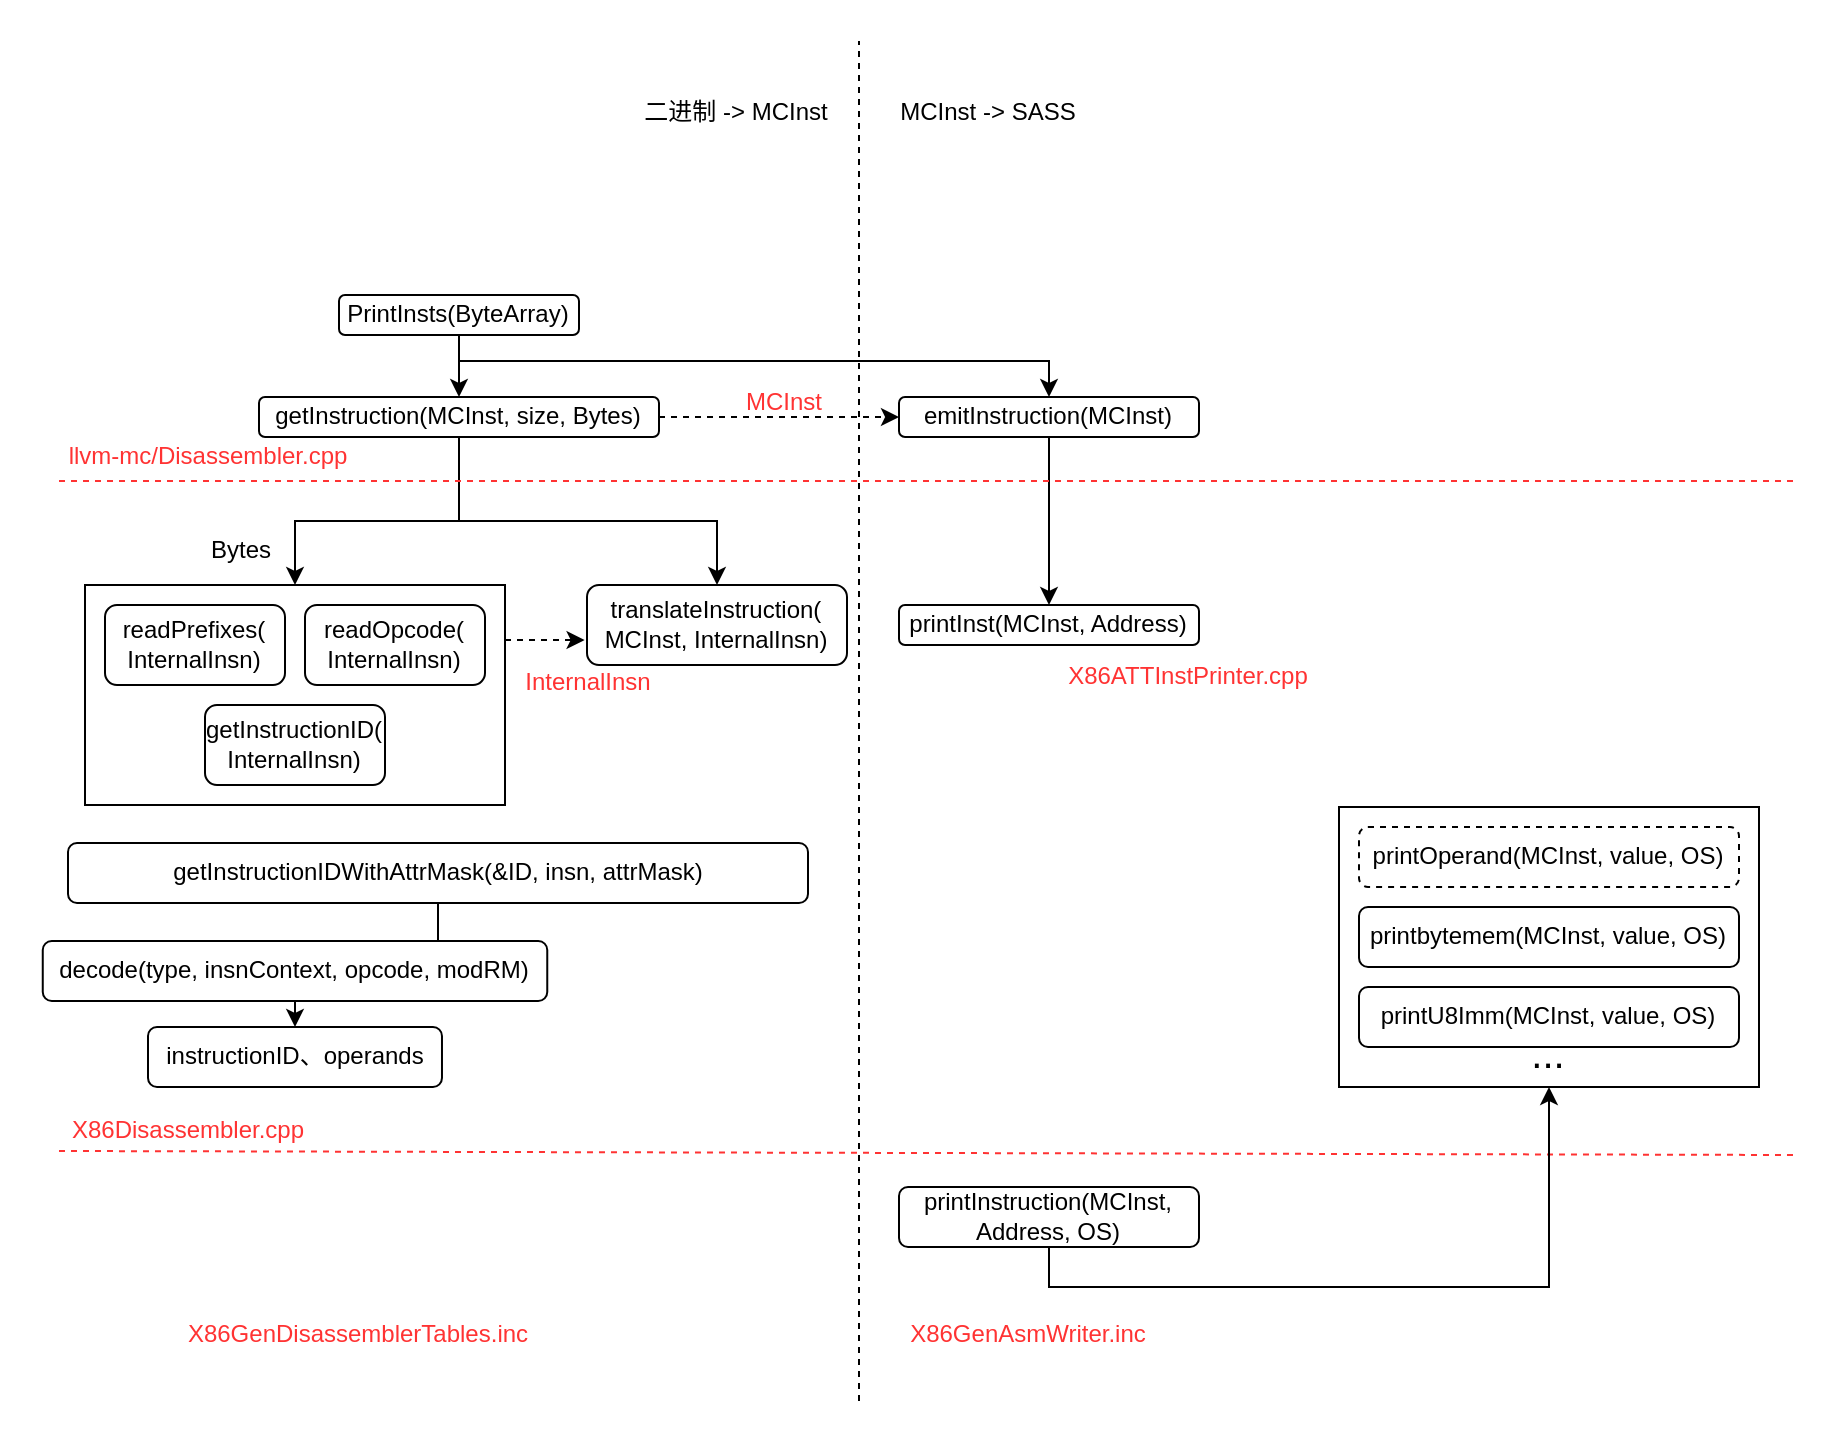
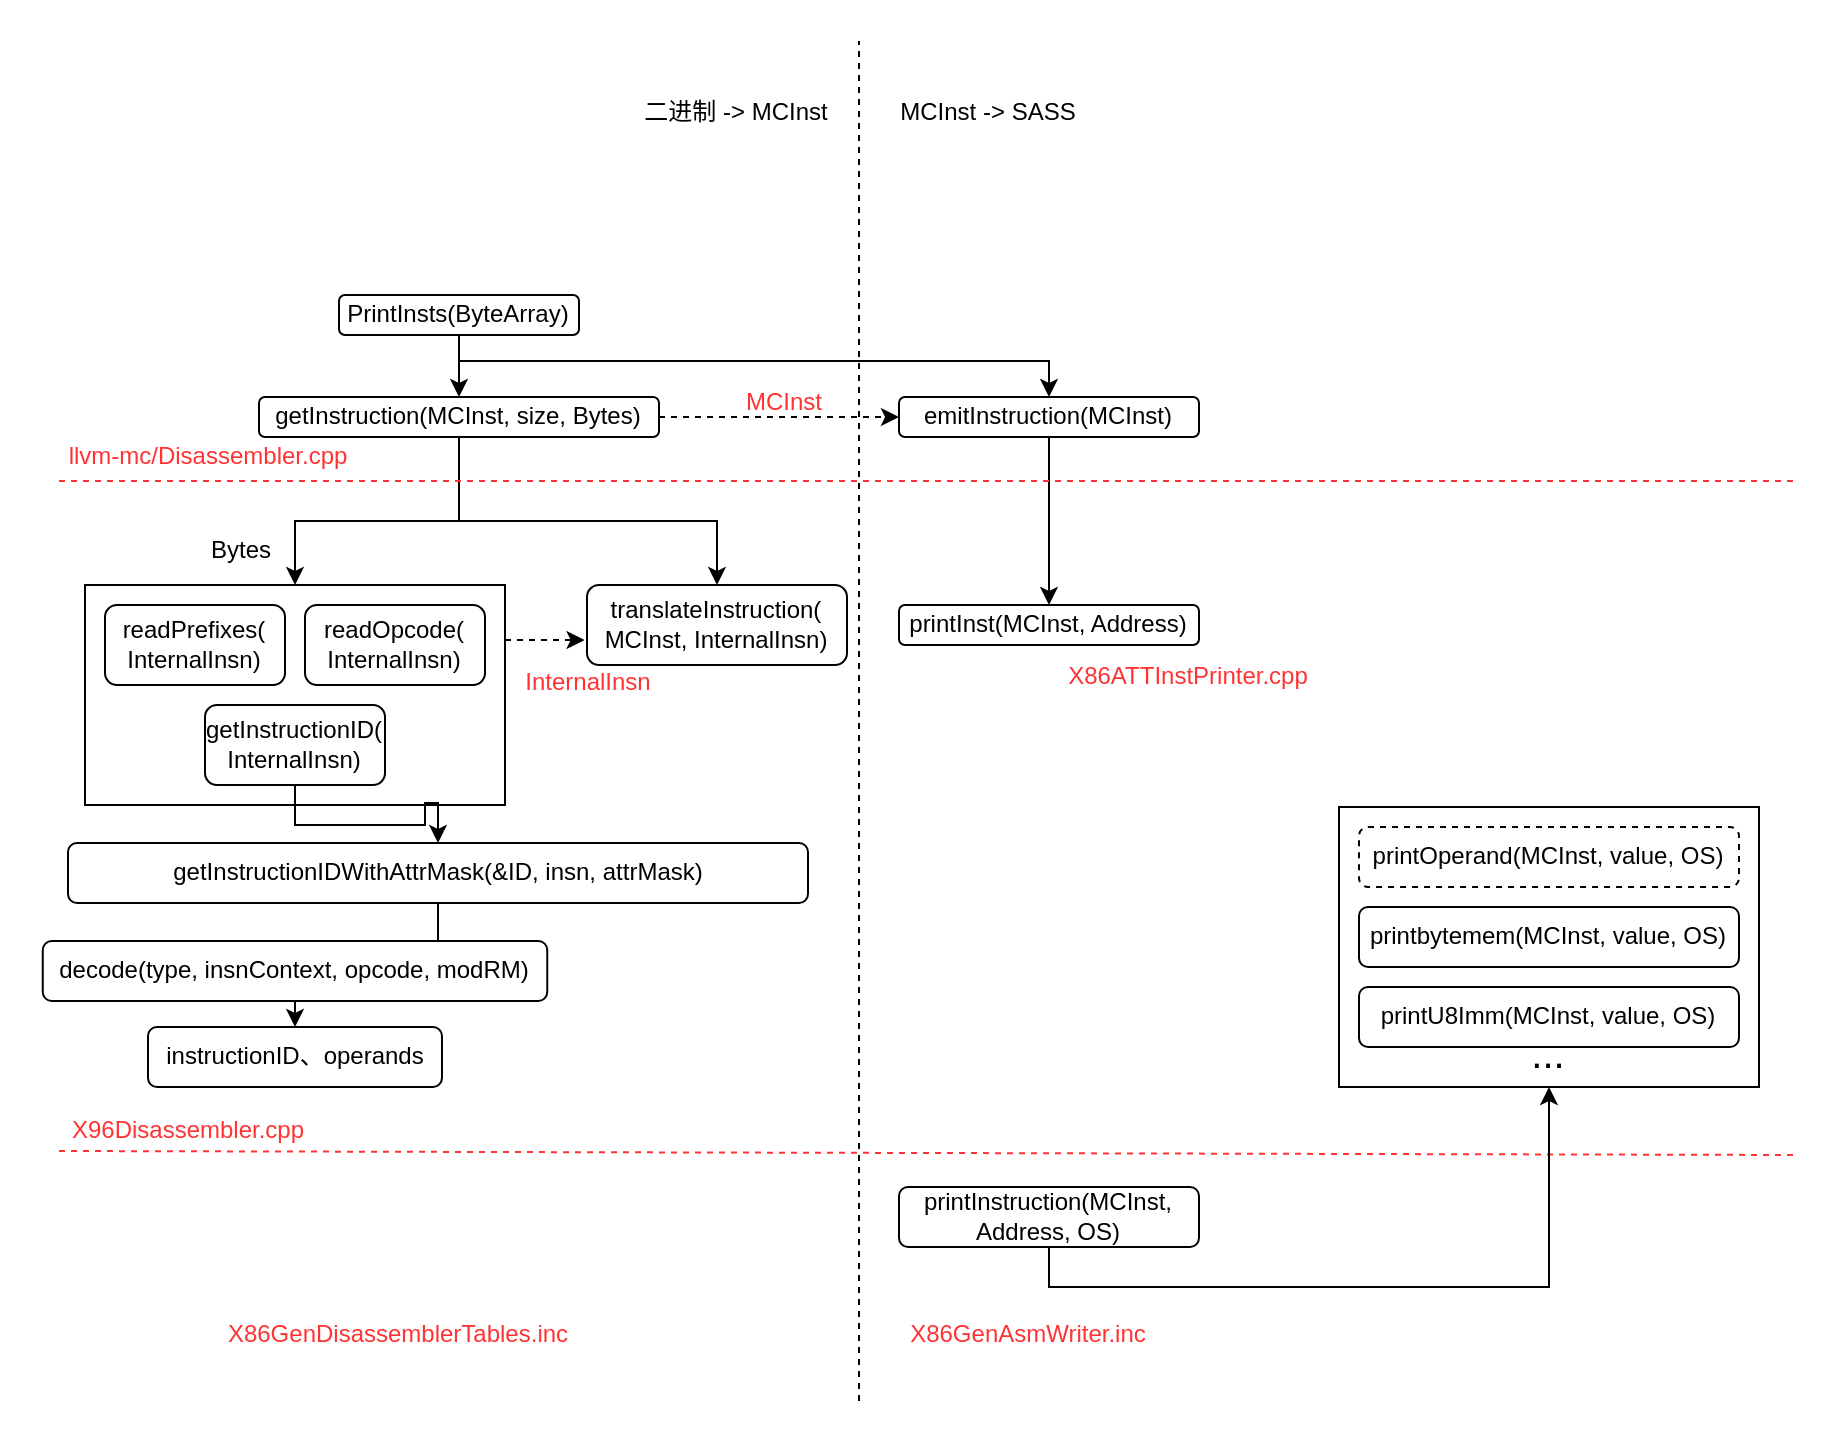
  <mxCell id="0" />
  <mxCell id="1" parent="0" />
  <mxCell id="2" style="edgeStyle=orthogonalEdgeStyle;rounded=0;orthogonalLoop=1;jettySize=auto;html=1;exitX=0.5;exitY=1;exitDx=0;exitDy=0;entryX=0.5;entryY=0;entryDx=0;entryDy=0;" edge="1" parent="1" source="4" target="8"><mxGeometry relative="1" as="geometry" /></mxCell>
  <mxCell id="3" style="edgeStyle=orthogonalEdgeStyle;rounded=0;orthogonalLoop=1;jettySize=auto;html=1;exitX=0.5;exitY=1;exitDx=0;exitDy=0;" edge="1" parent="1" source="4" target="12"><mxGeometry relative="1" as="geometry"><Array as="points"><mxPoint x="229" y="180" /><mxPoint x="524" y="180" /></Array></mxGeometry></mxCell>
  <mxCell id="4" value="PrintInsts(ByteArray)" style="rounded=1;whiteSpace=wrap;html=1;fontSize=12;glass=0;strokeWidth=1;shadow=0;" parent="1" vertex="1"><mxGeometry x="169" y="147" width="120" height="20" as="geometry" /></mxCell>
  <mxCell id="5" style="edgeStyle=orthogonalEdgeStyle;rounded=0;orthogonalLoop=1;jettySize=auto;html=1;exitX=0.5;exitY=1;exitDx=0;exitDy=0;" edge="1" parent="1" source="8" target="16"><mxGeometry relative="1" as="geometry"><Array as="points"><mxPoint x="229" y="260" /><mxPoint x="147" y="260" /></Array></mxGeometry></mxCell>
  <mxCell id="6" style="edgeStyle=orthogonalEdgeStyle;rounded=0;orthogonalLoop=1;jettySize=auto;html=1;exitX=0.5;exitY=1;exitDx=0;exitDy=0;entryX=0.5;entryY=0;entryDx=0;entryDy=0;" edge="1" parent="1" source="8" target="9"><mxGeometry relative="1" as="geometry"><Array as="points"><mxPoint x="229" y="260" /><mxPoint x="358" y="260" /></Array></mxGeometry></mxCell>
  <mxCell id="7" style="edgeStyle=orthogonalEdgeStyle;rounded=0;orthogonalLoop=1;jettySize=auto;html=1;exitX=1;exitY=0.5;exitDx=0;exitDy=0;entryX=0;entryY=0.5;entryDx=0;entryDy=0;dashed=1;" edge="1" parent="1" source="8" target="12"><mxGeometry relative="1" as="geometry" /></mxCell>
  <mxCell id="8" value="getInstruction(MCInst, size, Bytes)" style="rounded=1;whiteSpace=wrap;html=1;fontSize=12;glass=0;strokeWidth=1;shadow=0;" parent="1" vertex="1"><mxGeometry x="129" y="198" width="200" height="20" as="geometry" /></mxCell>
  <mxCell id="9" value="translateInstruction(&lt;br&gt;MCInst, InternalInsn)" style="rounded=1;whiteSpace=wrap;html=1;fontSize=12;glass=0;strokeWidth=1;shadow=0;" vertex="1" parent="1"><mxGeometry x="293" y="292" width="130" height="40" as="geometry" /></mxCell>
  <mxCell id="10" value="printInst(MCInst, Address)" style="rounded=1;whiteSpace=wrap;html=1;fontSize=12;glass=0;strokeWidth=1;shadow=0;" vertex="1" parent="1"><mxGeometry x="449" y="302" width="150" height="20" as="geometry" /></mxCell>
  <mxCell id="11" style="edgeStyle=orthogonalEdgeStyle;rounded=0;orthogonalLoop=1;jettySize=auto;html=1;exitX=0.5;exitY=1;exitDx=0;exitDy=0;entryX=0.5;entryY=0;entryDx=0;entryDy=0;" edge="1" parent="1" source="12" target="10"><mxGeometry relative="1" as="geometry" /></mxCell>
  <mxCell id="12" value="emitInstruction(MCInst)" style="rounded=1;whiteSpace=wrap;html=1;fontSize=12;glass=0;strokeWidth=1;shadow=0;" vertex="1" parent="1"><mxGeometry x="449" y="198" width="150" height="20" as="geometry" /></mxCell>
  <mxCell id="13" value="" style="endArrow=none;dashed=1;html=1;rounded=0;strokeColor=#FF3333;" edge="1" parent="1"><mxGeometry width="50" height="50" relative="1" as="geometry"><mxPoint x="29" y="240" as="sourcePoint" /><mxPoint x="899" y="240" as="targetPoint" /></mxGeometry></mxCell>
  <mxCell id="14" value="&lt;font color=&quot;#ff3333&quot;&gt;llvm-mc/Disassembler.cpp&lt;/font&gt;" style="text;html=1;strokeColor=none;fillColor=none;align=center;verticalAlign=middle;whiteSpace=wrap;rounded=0;" vertex="1" parent="1"><mxGeometry x="29" y="220" width="150" height="15" as="geometry" /></mxCell>
  <mxCell id="15" value="" style="group;strokeColor=default;" vertex="1" connectable="0" parent="1"><mxGeometry x="42" y="292" width="210" height="110" as="geometry" /></mxCell>
  <mxCell id="16" value="" style="rounded=0;whiteSpace=wrap;html=1;fillColor=none;dashed=1;" vertex="1" parent="15"><mxGeometry width="210" height="110" as="geometry" /></mxCell>
  <mxCell id="17" value="readPrefixes(&lt;br&gt;InternalInsn)" style="rounded=1;whiteSpace=wrap;html=1;fontSize=12;glass=0;strokeWidth=1;shadow=0;" parent="15" vertex="1"><mxGeometry x="10" y="10" width="90" height="40" as="geometry" /></mxCell>
  <mxCell id="18" value="readOpcode(&lt;br&gt;InternalInsn)" style="rounded=1;whiteSpace=wrap;html=1;fontSize=12;glass=0;strokeWidth=1;shadow=0;" vertex="1" parent="15"><mxGeometry x="110" y="10" width="90" height="40" as="geometry" /></mxCell>
  <mxCell id="19" value="getInstructionID(&lt;br&gt;InternalInsn)" style="rounded=1;whiteSpace=wrap;html=1;fontSize=12;glass=0;strokeWidth=1;shadow=0;" vertex="1" parent="15"><mxGeometry x="60" y="60" width="90" height="40" as="geometry" /></mxCell>
  <mxCell id="20" value="Bytes" style="text;html=1;strokeColor=none;fillColor=none;align=center;verticalAlign=middle;whiteSpace=wrap;rounded=0;" vertex="1" parent="1"><mxGeometry x="99" y="260" width="43" height="30" as="geometry" /></mxCell>
- <mxCell id="21" value="&lt;font color=&quot;#ff3333&quot;&gt;X86Disassembler.cpp&lt;/font&gt;" style="text;html=1;strokeColor=none;fillColor=none;align=center;verticalAlign=middle;whiteSpace=wrap;rounded=0;" vertex="1" parent="1"><mxGeometry x="29" y="560" width="130" height="10" as="geometry" /></mxCell>
+ <mxCell id="21" value="&lt;font color=&quot;#ff3333&quot;&gt;X96Disassembler.cpp&lt;/font&gt;" style="text;html=1;strokeColor=none;fillColor=none;align=center;verticalAlign=middle;whiteSpace=wrap;rounded=0;" vertex="1" parent="1"><mxGeometry x="29" y="560" width="130" height="10" as="geometry" /></mxCell>
  <mxCell id="22" style="edgeStyle=orthogonalEdgeStyle;rounded=0;orthogonalLoop=1;jettySize=auto;html=1;exitX=1;exitY=0.25;exitDx=0;exitDy=0;dashed=1;entryX=-0.009;entryY=0.693;entryDx=0;entryDy=0;entryPerimeter=0;" edge="1" parent="1" source="16" target="9"><mxGeometry relative="1" as="geometry"><mxPoint x="339" y="319.833" as="targetPoint" /></mxGeometry></mxCell>
  <mxCell id="23" value="" style="endArrow=none;dashed=1;html=1;rounded=0;strokeColor=#FF3333;" edge="1" parent="1"><mxGeometry width="50" height="50" relative="1" as="geometry"><mxPoint x="29" y="575" as="sourcePoint" /><mxPoint x="899" y="577" as="targetPoint" /></mxGeometry></mxCell>
  <mxCell id="24" value="&lt;font color=&quot;#ff3333&quot;&gt;InternalInsn&lt;/font&gt;" style="text;html=1;strokeColor=none;fillColor=none;align=center;verticalAlign=middle;whiteSpace=wrap;rounded=0;" vertex="1" parent="1"><mxGeometry x="259" y="330" width="70" height="22" as="geometry" /></mxCell>
  <mxCell id="25" value="&lt;font color=&quot;#ff3333&quot;&gt;X86ATTInstPrinter.cpp&lt;/font&gt;" style="text;html=1;strokeColor=none;fillColor=none;align=center;verticalAlign=middle;whiteSpace=wrap;rounded=0;" vertex="1" parent="1"><mxGeometry x="529" y="330" width="130" height="15" as="geometry" /></mxCell>
  <mxCell id="26" style="edgeStyle=orthogonalEdgeStyle;rounded=0;orthogonalLoop=1;jettySize=auto;html=1;exitX=0.5;exitY=1;exitDx=0;exitDy=0;entryX=0.5;entryY=1;entryDx=0;entryDy=0;" edge="1" parent="1" source="27" target="35"><mxGeometry relative="1" as="geometry"><mxPoint x="774" y="489" as="targetPoint" /></mxGeometry></mxCell>
  <mxCell id="27" value="printInstruction(MCInst, Address, OS)" style="rounded=1;whiteSpace=wrap;html=1;fontSize=12;glass=0;strokeWidth=1;shadow=0;" vertex="1" parent="1"><mxGeometry x="449" y="593" width="150" height="30" as="geometry" /></mxCell>
  <mxCell id="28" value="&lt;font color=&quot;#ff3333&quot;&gt;MCInst&lt;/font&gt;" style="text;html=1;strokeColor=none;fillColor=none;align=center;verticalAlign=middle;whiteSpace=wrap;rounded=0;" vertex="1" parent="1"><mxGeometry x="369" y="190" width="46" height="22" as="geometry" /></mxCell>
  <mxCell id="29" value="&lt;font color=&quot;#ff3333&quot;&gt;X86GenAsmWriter.inc&lt;/font&gt;" style="text;html=1;strokeColor=none;fillColor=none;align=center;verticalAlign=middle;whiteSpace=wrap;rounded=0;" vertex="1" parent="1"><mxGeometry x="449" y="659" width="130" height="15" as="geometry" /></mxCell>
  <mxCell id="30" value="" style="group" vertex="1" connectable="0" parent="1"><mxGeometry x="669" y="403" width="210" height="140" as="geometry" /></mxCell>
  <mxCell id="31" value="printOperand(MCInst, value, OS)" style="rounded=1;whiteSpace=wrap;html=1;fontSize=12;glass=0;strokeWidth=1;shadow=0;dashed=1;" vertex="1" parent="30"><mxGeometry x="10" y="10" width="190" height="30" as="geometry" /></mxCell>
  <mxCell id="32" value="printbytemem(MCInst, value, OS)" style="rounded=1;whiteSpace=wrap;html=1;fontSize=12;glass=0;strokeWidth=1;shadow=0;" vertex="1" parent="30"><mxGeometry x="10" y="50" width="190" height="30" as="geometry" /></mxCell>
  <mxCell id="33" value="printU8Imm(MCInst, value, OS)" style="rounded=1;whiteSpace=wrap;html=1;fontSize=12;glass=0;strokeWidth=1;shadow=0;" vertex="1" parent="30"><mxGeometry x="10" y="90" width="190" height="30" as="geometry" /></mxCell>
  <mxCell id="34" value="&lt;font style=&quot;font-size: 20px;&quot;&gt;...&lt;/font&gt;" style="text;html=1;strokeColor=none;fillColor=none;align=center;verticalAlign=middle;whiteSpace=wrap;rounded=0;" vertex="1" parent="30"><mxGeometry x="90" y="113" width="30" height="20" as="geometry" /></mxCell>
  <mxCell id="35" value="" style="rounded=0;whiteSpace=wrap;html=1;fillColor=none;" vertex="1" parent="30"><mxGeometry width="210" height="140" as="geometry" /></mxCell>
  <mxCell id="36" value="" style="endArrow=none;dashed=1;html=1;rounded=0;" edge="1" parent="1"><mxGeometry width="50" height="50" relative="1" as="geometry"><mxPoint x="429" y="700" as="sourcePoint" /><mxPoint x="429" y="20" as="targetPoint" /></mxGeometry></mxCell>
  <mxCell id="37" value="二进制 -&amp;gt; MCInst" style="text;html=1;strokeColor=none;fillColor=none;align=center;verticalAlign=middle;whiteSpace=wrap;rounded=0;" vertex="1" parent="1"><mxGeometry x="313" y="41" width="110" height="30" as="geometry" /></mxCell>
  <mxCell id="38" value="MCInst -&amp;gt; SASS" style="text;html=1;strokeColor=none;fillColor=none;align=center;verticalAlign=middle;whiteSpace=wrap;rounded=0;" vertex="1" parent="1"><mxGeometry x="439" y="41" width="110" height="30" as="geometry" /></mxCell>
  <mxCell id="39" style="edgeStyle=orthogonalEdgeStyle;rounded=0;orthogonalLoop=1;jettySize=auto;html=1;exitX=0.5;exitY=1;exitDx=0;exitDy=0;entryX=0.5;entryY=0;entryDx=0;entryDy=0;" edge="1" parent="1" source="40" target="42"><mxGeometry relative="1" as="geometry" /></mxCell>
  <mxCell id="40" value="getInstructionIDWithAttrMask(&amp;amp;ID, insn, attrMask)" style="rounded=1;whiteSpace=wrap;html=1;fontSize=12;glass=0;strokeWidth=1;shadow=0;" vertex="1" parent="1"><mxGeometry x="33.5" y="421" width="370" height="30" as="geometry" /></mxCell>
  <mxCell id="41" style="edgeStyle=orthogonalEdgeStyle;rounded=0;orthogonalLoop=1;jettySize=auto;html=1;exitX=0.5;exitY=1;exitDx=0;exitDy=0;entryX=0.5;entryY=0;entryDx=0;entryDy=0;" edge="1" parent="1" source="42" target="44"><mxGeometry relative="1" as="geometry" /></mxCell>
  <mxCell id="42" value="decode(type, insnContext, opcode, modRM)" style="rounded=1;whiteSpace=wrap;html=1;fontSize=12;glass=0;strokeWidth=1;shadow=0;" vertex="1" parent="1"><mxGeometry x="20.88" y="470" width="252.25" height="30" as="geometry" /></mxCell>
+ <mxCell id="43" style="edgeStyle=orthogonalEdgeStyle;rounded=0;orthogonalLoop=1;jettySize=auto;html=1;exitX=0.5;exitY=1;exitDx=0;exitDy=0;entryX=0.5;entryY=0;entryDx=0;entryDy=0;" edge="1" parent="1" source="19" target="40"><mxGeometry relative="1" as="geometry" /></mxCell>
  <mxCell id="44" value="instructionID、operands" style="rounded=1;whiteSpace=wrap;html=1;fontSize=12;glass=0;strokeWidth=1;shadow=0;" vertex="1" parent="1"><mxGeometry x="73.5" y="513" width="146.99" height="30" as="geometry" /></mxCell>
- <mxCell id="45" value="&lt;font color=&quot;#ff3333&quot;&gt;X86GenDisassemblerTables.inc&lt;/font&gt;" style="text;html=1;strokeColor=none;fillColor=none;align=center;verticalAlign=middle;whiteSpace=wrap;rounded=0;" vertex="1" parent="1"><mxGeometry x="89" y="659" width="180" height="15" as="geometry" /></mxCell>
+ <mxCell id="45" value="&lt;font color=&quot;#ff3333&quot;&gt;X86GenDisassemblerTables.inc&lt;/font&gt;" style="text;html=1;strokeColor=none;fillColor=none;align=center;verticalAlign=middle;whiteSpace=wrap;rounded=0;" vertex="1" parent="1"><mxGeometry x="109" y="659" width="180" height="15" as="geometry" /></mxCell>
